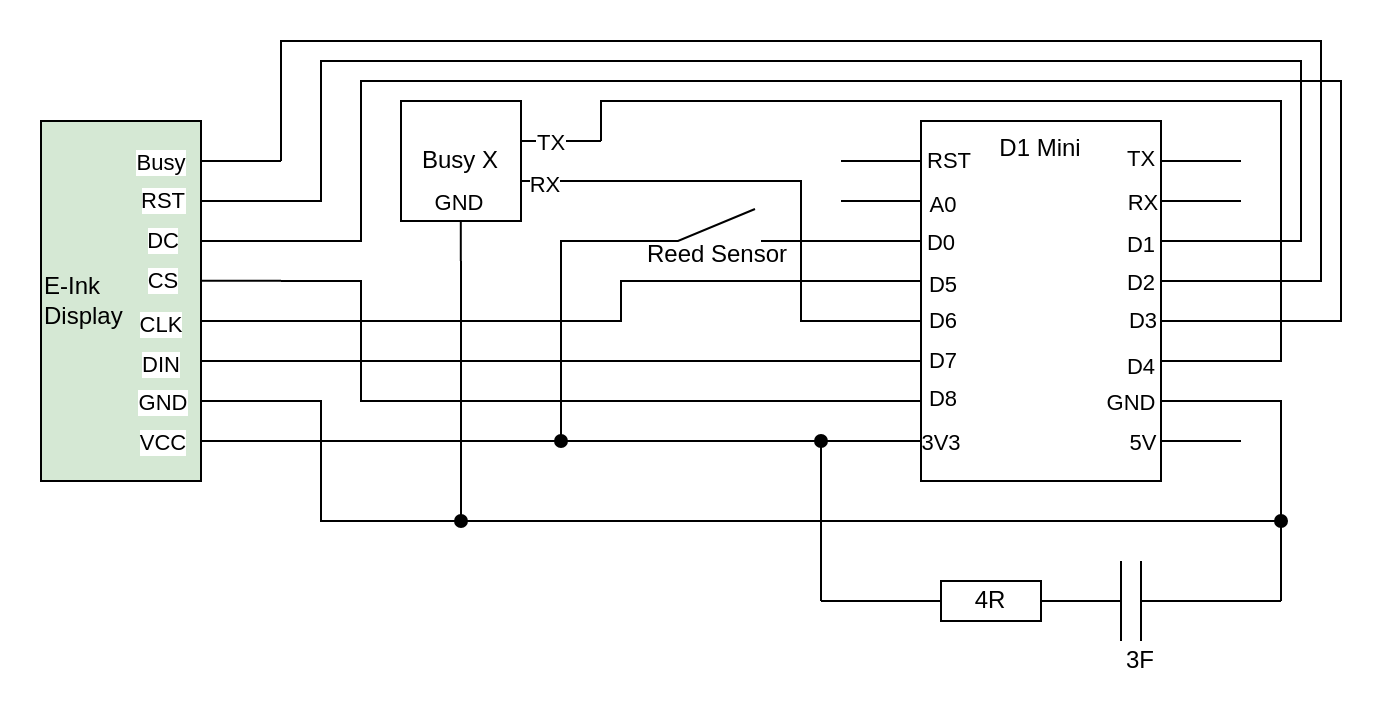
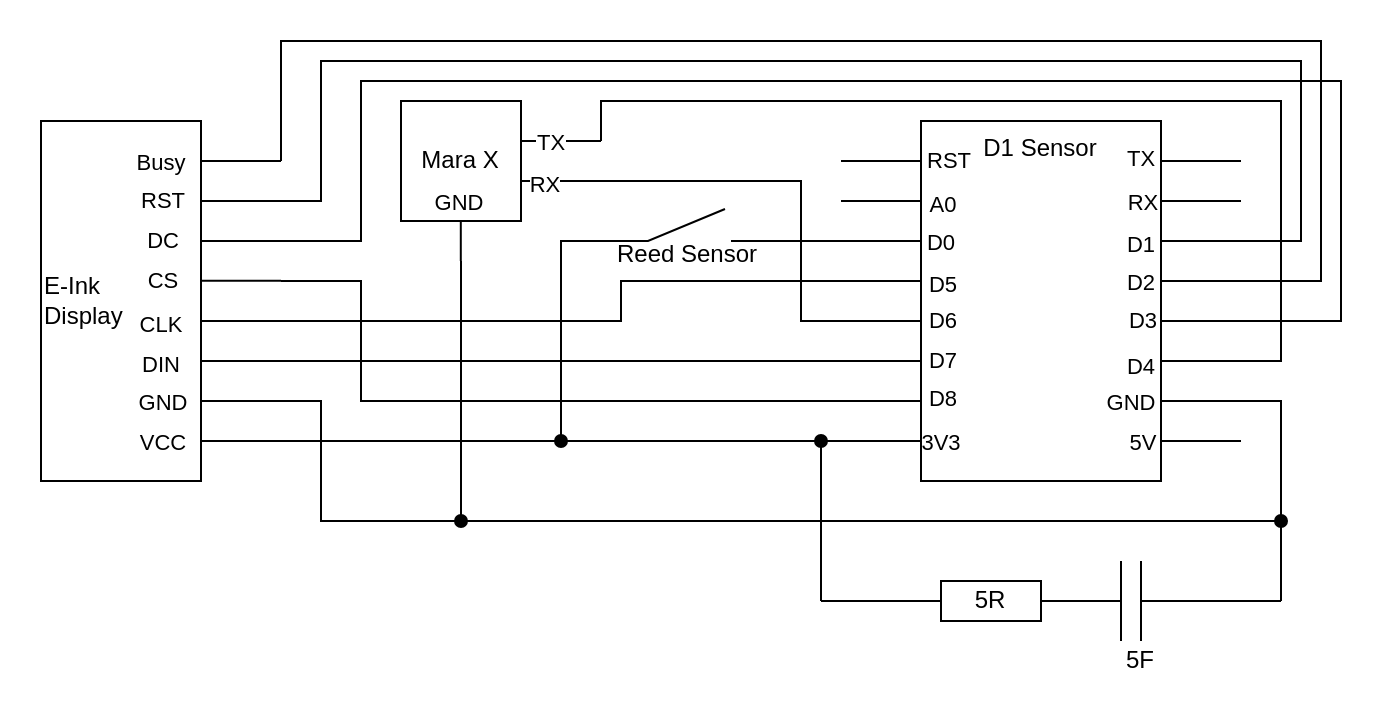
  <mxCell id="0" />
  <mxCell id="1" parent="0" />
- <mxCell id="2" value="E-Ink&lt;br&gt;Display" style="rounded=0;whiteSpace=wrap;html=1;align=left;fillColor=#d5e8d4;" parent="1" vertex="1"><mxGeometry x="20" y="60" width="80" height="180" as="geometry" /></mxCell>
- <mxCell id="3" value="D1 Mini&lt;br&gt;" style="rounded=0;whiteSpace=wrap;html=1;verticalAlign=top;" parent="1" vertex="1"><mxGeometry x="460" y="60" width="120" height="180" as="geometry" /></mxCell>
+ <mxCell id="2" value="E-Ink&lt;br&gt;Display" style="rounded=0;whiteSpace=wrap;html=1;align=left;" parent="1" vertex="1"><mxGeometry x="20" y="60" width="80" height="180" as="geometry" /></mxCell>
+ <mxCell id="3" value="D1 Sensor&lt;br&gt;" style="rounded=0;whiteSpace=wrap;html=1;verticalAlign=top;" parent="1" vertex="1"><mxGeometry x="460" y="60" width="120" height="180" as="geometry" /></mxCell>
  <mxCell id="4" value="" style="endArrow=none;html=1;endFill=0;" parent="1" edge="1"><mxGeometry width="50" height="50" relative="1" as="geometry"><mxPoint x="580" y="80" as="sourcePoint" /><mxPoint x="620" y="80" as="targetPoint" /></mxGeometry></mxCell>
  <mxCell id="5" value="TX" style="edgeLabel;html=1;align=center;verticalAlign=middle;resizable=0;points=[];" parent="4" vertex="1" connectable="0"><mxGeometry x="-0.74" y="2" relative="1" as="geometry"><mxPoint x="-15.2" as="offset" /></mxGeometry></mxCell>
  <mxCell id="6" value="" style="endArrow=none;html=1;endFill=0;" parent="1" edge="1"><mxGeometry width="50" height="50" relative="1" as="geometry"><mxPoint x="580" y="100" as="sourcePoint" /><mxPoint x="620" y="100" as="targetPoint" /></mxGeometry></mxCell>
  <mxCell id="7" value="RX" style="edgeLabel;html=1;align=center;verticalAlign=middle;resizable=0;points=[];" parent="6" vertex="1" connectable="0"><mxGeometry x="-0.56" relative="1" as="geometry"><mxPoint x="-18.8" as="offset" /></mxGeometry></mxCell>
  <mxCell id="8" value="" style="endArrow=none;html=1;endFill=0;" parent="1" edge="1"><mxGeometry width="50" height="50" relative="1" as="geometry"><mxPoint x="580" y="120" as="sourcePoint" /><mxPoint x="620" y="120" as="targetPoint" /></mxGeometry></mxCell>
  <mxCell id="9" value="D1" style="edgeLabel;html=1;align=center;verticalAlign=middle;resizable=0;points=[];" parent="8" vertex="1" connectable="0"><mxGeometry x="-0.64" y="-1" relative="1" as="geometry"><mxPoint x="-17.2" as="offset" /></mxGeometry></mxCell>
  <mxCell id="10" value="" style="endArrow=none;html=1;endFill=0;" parent="1" edge="1"><mxGeometry width="50" height="50" relative="1" as="geometry"><mxPoint x="580" y="140" as="sourcePoint" /><mxPoint x="620" y="140" as="targetPoint" /></mxGeometry></mxCell>
  <mxCell id="11" value="D2" style="edgeLabel;html=1;align=center;verticalAlign=middle;resizable=0;points=[];" parent="10" vertex="1" connectable="0"><mxGeometry x="-0.74" relative="1" as="geometry"><mxPoint x="-15.2" as="offset" /></mxGeometry></mxCell>
  <mxCell id="12" value="" style="endArrow=none;html=1;endFill=0;" parent="1" edge="1"><mxGeometry width="50" height="50" relative="1" as="geometry"><mxPoint x="580" y="160" as="sourcePoint" /><mxPoint x="620" y="160" as="targetPoint" /></mxGeometry></mxCell>
  <mxCell id="13" value="D3" style="edgeLabel;html=1;align=center;verticalAlign=middle;resizable=0;points=[];" parent="12" vertex="1" connectable="0"><mxGeometry x="-0.7" y="1" relative="1" as="geometry"><mxPoint x="-16" as="offset" /></mxGeometry></mxCell>
  <mxCell id="14" value="" style="endArrow=none;html=1;endFill=0;" parent="1" edge="1"><mxGeometry width="50" height="50" relative="1" as="geometry"><mxPoint x="580" y="180" as="sourcePoint" /><mxPoint x="620" y="180" as="targetPoint" /></mxGeometry></mxCell>
  <mxCell id="15" value="D4" style="edgeLabel;html=1;align=center;verticalAlign=middle;resizable=0;points=[];" parent="14" vertex="1" connectable="0"><mxGeometry x="-0.64" y="-2" relative="1" as="geometry"><mxPoint x="-17.2" as="offset" /></mxGeometry></mxCell>
  <mxCell id="16" value="" style="endArrow=none;html=1;endFill=0;" parent="1" edge="1"><mxGeometry width="50" height="50" relative="1" as="geometry"><mxPoint x="580" y="200" as="sourcePoint" /><mxPoint x="620" y="200" as="targetPoint" /></mxGeometry></mxCell>
  <mxCell id="17" value="GND" style="edgeLabel;html=1;align=center;verticalAlign=middle;resizable=0;points=[];" parent="16" vertex="1" connectable="0"><mxGeometry x="-0.64" y="1" relative="1" as="geometry"><mxPoint x="-22.2" y="1" as="offset" /></mxGeometry></mxCell>
  <mxCell id="18" value="" style="endArrow=none;html=1;endFill=0;" parent="1" edge="1"><mxGeometry width="50" height="50" relative="1" as="geometry"><mxPoint x="580" y="220" as="sourcePoint" /><mxPoint x="620" y="220" as="targetPoint" /></mxGeometry></mxCell>
  <mxCell id="19" value="5V" style="edgeLabel;html=1;align=center;verticalAlign=middle;resizable=0;points=[];" parent="18" vertex="1" connectable="0"><mxGeometry x="-0.52" relative="1" as="geometry"><mxPoint x="-19.6" as="offset" /></mxGeometry></mxCell>
  <mxCell id="20" value="" style="endArrow=none;html=1;endFill=0;" parent="1" edge="1"><mxGeometry width="50" height="50" relative="1" as="geometry"><mxPoint x="420" y="80" as="sourcePoint" /><mxPoint x="460" y="80" as="targetPoint" /></mxGeometry></mxCell>
  <mxCell id="21" value="RST" style="edgeLabel;html=1;align=center;verticalAlign=middle;resizable=0;points=[];" parent="20" vertex="1" connectable="0"><mxGeometry x="0.54" relative="1" as="geometry"><mxPoint x="22.2" y="-1" as="offset" /></mxGeometry></mxCell>
  <mxCell id="22" value="" style="endArrow=none;html=1;endFill=0;" parent="1" edge="1"><mxGeometry width="50" height="50" relative="1" as="geometry"><mxPoint x="420" y="100" as="sourcePoint" /><mxPoint x="460" y="100" as="targetPoint" /></mxGeometry></mxCell>
  <mxCell id="23" value="A0" style="edgeLabel;html=1;align=center;verticalAlign=middle;resizable=0;points=[];" parent="22" vertex="1" connectable="0"><mxGeometry x="0.5" y="-1" relative="1" as="geometry"><mxPoint x="20" as="offset" /></mxGeometry></mxCell>
  <mxCell id="24" value="" style="endArrow=none;html=1;endFill=0;" parent="1" edge="1"><mxGeometry width="50" height="50" relative="1" as="geometry"><mxPoint x="420" y="120" as="sourcePoint" /><mxPoint x="460" y="120" as="targetPoint" /></mxGeometry></mxCell>
  <mxCell id="25" value="D0" style="edgeLabel;html=1;align=center;verticalAlign=middle;resizable=0;points=[];" parent="24" vertex="1" connectable="0"><mxGeometry x="0.62" relative="1" as="geometry"><mxPoint x="17.6" as="offset" /></mxGeometry></mxCell>
  <mxCell id="26" value="" style="endArrow=none;html=1;endFill=0;" parent="1" edge="1"><mxGeometry width="50" height="50" relative="1" as="geometry"><mxPoint x="420" y="140" as="sourcePoint" /><mxPoint x="460" y="140" as="targetPoint" /></mxGeometry></mxCell>
  <mxCell id="27" value="D5" style="edgeLabel;html=1;align=center;verticalAlign=middle;resizable=0;points=[];" parent="26" vertex="1" connectable="0"><mxGeometry x="0.64" y="-1" relative="1" as="geometry"><mxPoint x="17.2" as="offset" /></mxGeometry></mxCell>
  <mxCell id="28" value="" style="endArrow=none;html=1;endFill=0;" parent="1" edge="1"><mxGeometry width="50" height="50" relative="1" as="geometry"><mxPoint x="420" y="160" as="sourcePoint" /><mxPoint x="460" y="160" as="targetPoint" /></mxGeometry></mxCell>
  <mxCell id="29" value="D6" style="edgeLabel;html=1;align=center;verticalAlign=middle;resizable=0;points=[];" parent="28" vertex="1" connectable="0"><mxGeometry x="0.58" y="1" relative="1" as="geometry"><mxPoint x="18.4" as="offset" /></mxGeometry></mxCell>
  <mxCell id="30" value="" style="endArrow=none;html=1;endFill=0;" parent="1" edge="1"><mxGeometry width="50" height="50" relative="1" as="geometry"><mxPoint x="420" y="180" as="sourcePoint" /><mxPoint x="460" y="180" as="targetPoint" /></mxGeometry></mxCell>
  <mxCell id="31" value="D7" style="edgeLabel;html=1;align=center;verticalAlign=middle;resizable=0;points=[];" parent="30" vertex="1" connectable="0"><mxGeometry x="0.48" y="1" relative="1" as="geometry"><mxPoint x="20.4" as="offset" /></mxGeometry></mxCell>
  <mxCell id="32" value="" style="endArrow=none;html=1;endFill=0;" parent="1" edge="1"><mxGeometry width="50" height="50" relative="1" as="geometry"><mxPoint x="420" y="200" as="sourcePoint" /><mxPoint x="460" y="200" as="targetPoint" /></mxGeometry></mxCell>
  <mxCell id="33" value="D8" style="edgeLabel;html=1;align=center;verticalAlign=middle;resizable=0;points=[];" parent="32" vertex="1" connectable="0"><mxGeometry x="0.5" y="2" relative="1" as="geometry"><mxPoint x="20" as="offset" /></mxGeometry></mxCell>
  <mxCell id="34" value="" style="endArrow=none;html=1;endFill=0;" parent="1" edge="1"><mxGeometry width="50" height="50" relative="1" as="geometry"><mxPoint x="420" y="220" as="sourcePoint" /><mxPoint x="460" y="220" as="targetPoint" /></mxGeometry></mxCell>
  <mxCell id="35" value="3V3" style="edgeLabel;html=1;align=center;verticalAlign=middle;resizable=0;points=[];" parent="34" vertex="1" connectable="0"><mxGeometry x="0.52" relative="1" as="geometry"><mxPoint x="19.6" as="offset" /></mxGeometry></mxCell>
  <mxCell id="36" value="" style="endArrow=none;html=1;endFill=0;" parent="1" edge="1"><mxGeometry width="50" height="50" relative="1" as="geometry"><mxPoint x="100" y="80" as="sourcePoint" /><mxPoint x="140" y="80" as="targetPoint" /></mxGeometry></mxCell>
  <mxCell id="37" value="Busy" style="edgeLabel;html=1;align=center;verticalAlign=middle;resizable=0;points=[];" parent="36" vertex="1" connectable="0"><mxGeometry x="0.46" relative="1" as="geometry"><mxPoint x="-49.14" as="offset" /></mxGeometry></mxCell>
  <mxCell id="38" value="" style="endArrow=none;html=1;endFill=0;" parent="1" edge="1"><mxGeometry width="50" height="50" relative="1" as="geometry"><mxPoint x="100" y="100" as="sourcePoint" /><mxPoint x="140" y="100" as="targetPoint" /></mxGeometry></mxCell>
  <mxCell id="39" value="RST" style="edgeLabel;html=1;align=center;verticalAlign=middle;resizable=0;points=[];" parent="38" vertex="1" connectable="0"><mxGeometry x="0.58" y="1" relative="1" as="geometry"><mxPoint x="-51.43" as="offset" /></mxGeometry></mxCell>
  <mxCell id="40" value="" style="endArrow=none;html=1;endFill=0;" parent="1" edge="1"><mxGeometry width="50" height="50" relative="1" as="geometry"><mxPoint x="100" y="120" as="sourcePoint" /><mxPoint x="140" y="120" as="targetPoint" /></mxGeometry></mxCell>
  <mxCell id="41" value="DC" style="edgeLabel;html=1;align=center;verticalAlign=middle;resizable=0;points=[];" parent="40" vertex="1" connectable="0"><mxGeometry x="0.48" y="1" relative="1" as="geometry"><mxPoint x="-49.71" as="offset" /></mxGeometry></mxCell>
  <mxCell id="42" value="" style="endArrow=none;html=1;endFill=0;" parent="1" edge="1"><mxGeometry width="50" height="50" relative="1" as="geometry"><mxPoint x="100" y="139.86" as="sourcePoint" /><mxPoint x="140" y="139.86" as="targetPoint" /></mxGeometry></mxCell>
  <mxCell id="43" value="CS" style="edgeLabel;html=1;align=center;verticalAlign=middle;resizable=0;points=[];" parent="42" vertex="1" connectable="0"><mxGeometry x="0.58" relative="1" as="geometry"><mxPoint x="-51.43" as="offset" /></mxGeometry></mxCell>
  <mxCell id="44" value="" style="endArrow=none;html=1;endFill=0;" parent="1" edge="1"><mxGeometry width="50" height="50" relative="1" as="geometry"><mxPoint x="100" y="160" as="sourcePoint" /><mxPoint x="140" y="160" as="targetPoint" /></mxGeometry></mxCell>
  <mxCell id="45" value="CLK" style="edgeLabel;html=1;align=center;verticalAlign=middle;resizable=0;points=[];" parent="44" vertex="1" connectable="0"><mxGeometry x="0.66" y="-1" relative="1" as="geometry"><mxPoint x="-53.14" as="offset" /></mxGeometry></mxCell>
  <mxCell id="46" value="" style="endArrow=none;html=1;endFill=0;" parent="1" edge="1"><mxGeometry width="50" height="50" relative="1" as="geometry"><mxPoint x="100" y="180" as="sourcePoint" /><mxPoint x="140" y="180" as="targetPoint" /></mxGeometry></mxCell>
  <mxCell id="47" value="DIN" style="edgeLabel;html=1;align=center;verticalAlign=middle;resizable=0;points=[];" parent="46" vertex="1" connectable="0"><mxGeometry x="0.7" y="-1" relative="1" as="geometry"><mxPoint x="-54.29" as="offset" /></mxGeometry></mxCell>
  <mxCell id="48" value="" style="endArrow=none;html=1;endFill=0;" parent="1" edge="1"><mxGeometry width="50" height="50" relative="1" as="geometry"><mxPoint x="100" y="200" as="sourcePoint" /><mxPoint x="140" y="200" as="targetPoint" /></mxGeometry></mxCell>
  <mxCell id="49" value="GND" style="edgeLabel;html=1;align=center;verticalAlign=middle;resizable=0;points=[];" parent="48" vertex="1" connectable="0"><mxGeometry x="0.64" relative="1" as="geometry"><mxPoint x="-52.57" as="offset" /></mxGeometry></mxCell>
  <mxCell id="50" value="" style="endArrow=none;html=1;endFill=0;" parent="1" edge="1"><mxGeometry width="50" height="50" relative="1" as="geometry"><mxPoint x="100" y="220" as="sourcePoint" /><mxPoint x="140" y="220" as="targetPoint" /></mxGeometry></mxCell>
  <mxCell id="51" value="VCC" style="edgeLabel;html=1;align=center;verticalAlign=middle;resizable=0;points=[];" parent="50" vertex="1" connectable="0"><mxGeometry x="0.64" relative="1" as="geometry"><mxPoint x="-52.57" as="offset" /></mxGeometry></mxCell>
  <mxCell id="52" value="" style="endArrow=none;html=1;endFill=0;" parent="1" edge="1"><mxGeometry width="50" height="50" relative="1" as="geometry"><mxPoint x="140" y="220" as="sourcePoint" /><mxPoint x="420" y="220" as="targetPoint" /></mxGeometry></mxCell>
  <mxCell id="53" value="" style="endArrow=none;html=1;rounded=0;endFill=0;" parent="1" edge="1"><mxGeometry width="50" height="50" relative="1" as="geometry"><mxPoint x="140" y="200" as="sourcePoint" /><mxPoint x="620" y="200" as="targetPoint" /><Array as="points"><mxPoint x="160" y="200" /><mxPoint x="160" y="260" /><mxPoint x="640" y="260" /><mxPoint x="640" y="200" /></Array></mxGeometry></mxCell>
  <mxCell id="54" value="" style="endArrow=none;html=1;endFill=0;" parent="1" edge="1"><mxGeometry width="50" height="50" relative="1" as="geometry"><mxPoint x="140" y="180" as="sourcePoint" /><mxPoint x="420" y="180" as="targetPoint" /></mxGeometry></mxCell>
  <mxCell id="55" value="" style="endArrow=none;html=1;rounded=0;endFill=0;" parent="1" edge="1"><mxGeometry width="50" height="50" relative="1" as="geometry"><mxPoint x="140" y="160" as="sourcePoint" /><mxPoint x="420" y="140" as="targetPoint" /><Array as="points"><mxPoint x="310" y="160" /><mxPoint x="310" y="140" /></Array></mxGeometry></mxCell>
  <mxCell id="56" value="" style="endArrow=none;html=1;rounded=0;endFill=0;" parent="1" edge="1"><mxGeometry width="50" height="50" relative="1" as="geometry"><mxPoint x="140" y="140" as="sourcePoint" /><mxPoint x="420" y="200" as="targetPoint" /><Array as="points"><mxPoint x="180" y="140" /><mxPoint x="180" y="200" /></Array></mxGeometry></mxCell>
  <mxCell id="57" value="" style="endArrow=none;html=1;rounded=0;endFill=0;" parent="1" edge="1"><mxGeometry width="50" height="50" relative="1" as="geometry"><mxPoint x="140" y="120" as="sourcePoint" /><mxPoint x="620" y="160" as="targetPoint" /><Array as="points"><mxPoint x="180" y="120" /><mxPoint x="180" y="40" /><mxPoint x="670" y="40" /><mxPoint x="670" y="160" /></Array></mxGeometry></mxCell>
  <mxCell id="58" value="" style="endArrow=none;html=1;rounded=0;endFill=0;" parent="1" edge="1"><mxGeometry width="50" height="50" relative="1" as="geometry"><mxPoint x="140" y="100" as="sourcePoint" /><mxPoint x="620" y="120" as="targetPoint" /><Array as="points"><mxPoint x="160" y="100" /><mxPoint x="160" y="30" /><mxPoint x="650" y="30" /><mxPoint x="650" y="120" /></Array></mxGeometry></mxCell>
  <mxCell id="59" value="" style="endArrow=none;html=1;rounded=0;endFill=0;" parent="1" edge="1"><mxGeometry width="50" height="50" relative="1" as="geometry"><mxPoint x="140" y="80" as="sourcePoint" /><mxPoint x="620" y="140" as="targetPoint" /><Array as="points"><mxPoint x="140" y="20" /><mxPoint x="660" y="20" /><mxPoint x="660" y="140" /></Array></mxGeometry></mxCell>
- <mxCell id="60" value="Reed Sensor" style="pointerEvents=1;verticalLabelPosition=bottom;shadow=0;dashed=0;align=center;html=1;verticalAlign=bottom;shape=mxgraph.electrical.electro-mechanical.make_contact;" parent="1" vertex="1"><mxGeometry x="320" y="104" width="75" height="16" as="geometry" /></mxCell>
+ <mxCell id="60" value="Reed Sensor" style="pointerEvents=1;verticalLabelPosition=bottom;shadow=0;dashed=0;align=center;html=1;verticalAlign=bottom;shape=mxgraph.electrical.electro-mechanical.make_contact;" parent="1" vertex="1"><mxGeometry x="305" y="104" width="75" height="16" as="geometry" /></mxCell>
  <mxCell id="61" value="" style="endArrow=none;html=1;exitX=1;exitY=1;exitDx=0;exitDy=0;exitPerimeter=0;endFill=0;" parent="1" source="60" edge="1"><mxGeometry width="50" height="50" relative="1" as="geometry"><mxPoint x="340" y="120" as="sourcePoint" /><mxPoint x="420" y="120" as="targetPoint" /></mxGeometry></mxCell>
  <mxCell id="62" value="" style="endArrow=none;html=1;entryX=0;entryY=1;entryDx=0;entryDy=0;entryPerimeter=0;rounded=0;endFill=0;startArrow=oval;startFill=1;" parent="1" target="60" edge="1"><mxGeometry width="50" height="50" relative="1" as="geometry"><mxPoint x="280" y="220" as="sourcePoint" /><mxPoint x="420" y="100" as="targetPoint" /><Array as="points"><mxPoint x="280" y="120" /></Array></mxGeometry></mxCell>
- <mxCell id="63" value="Busy X" style="rounded=0;whiteSpace=wrap;html=1;" parent="1" vertex="1"><mxGeometry x="200" y="50" width="60" height="60" as="geometry" /></mxCell>
+ <mxCell id="63" value="Mara X" style="rounded=0;whiteSpace=wrap;html=1;" parent="1" vertex="1"><mxGeometry x="200" y="50" width="60" height="60" as="geometry" /></mxCell>
  <mxCell id="64" value="" style="endArrow=none;html=1;strokeColor=#000000;endFill=0;" parent="1" edge="1"><mxGeometry width="50" height="50" relative="1" as="geometry"><mxPoint x="260" y="70" as="sourcePoint" /><mxPoint x="300" y="70" as="targetPoint" /></mxGeometry></mxCell>
  <mxCell id="65" value="TX" style="edgeLabel;html=1;align=center;verticalAlign=middle;resizable=0;points=[];" parent="64" vertex="1" connectable="0"><mxGeometry x="-0.3" relative="1" as="geometry"><mxPoint as="offset" /></mxGeometry></mxCell>
  <mxCell id="66" value="" style="endArrow=none;html=1;strokeColor=#000000;endFill=0;" parent="1" edge="1"><mxGeometry width="50" height="50" relative="1" as="geometry"><mxPoint x="260" y="90" as="sourcePoint" /><mxPoint x="300" y="90" as="targetPoint" /></mxGeometry></mxCell>
  <mxCell id="67" value="RX" style="edgeLabel;html=1;align=center;verticalAlign=middle;resizable=0;points=[];" parent="66" vertex="1" connectable="0"><mxGeometry x="-0.443" y="-1" relative="1" as="geometry"><mxPoint as="offset" /></mxGeometry></mxCell>
  <mxCell id="68" value="" style="endArrow=none;html=1;strokeColor=#000000;endFill=0;" parent="1" edge="1"><mxGeometry width="50" height="50" relative="1" as="geometry"><mxPoint x="229.9" y="110" as="sourcePoint" /><mxPoint x="229.9" y="130" as="targetPoint" /></mxGeometry></mxCell>
  <mxCell id="69" value="GND" style="edgeLabel;html=1;align=center;verticalAlign=middle;resizable=0;points=[];" parent="68" vertex="1" connectable="0"><mxGeometry x="0.433" y="-1" relative="1" as="geometry"><mxPoint y="-23.29" as="offset" /></mxGeometry></mxCell>
  <mxCell id="70" value="" style="endArrow=oval;html=1;strokeColor=#000000;endFill=1;" parent="1" edge="1"><mxGeometry width="50" height="50" relative="1" as="geometry"><mxPoint x="230" y="130" as="sourcePoint" /><mxPoint x="230" y="260" as="targetPoint" /></mxGeometry></mxCell>
  <mxCell id="71" value="" style="endArrow=none;html=1;strokeColor=#000000;rounded=0;endFill=0;" parent="1" edge="1"><mxGeometry width="50" height="50" relative="1" as="geometry"><mxPoint x="300" y="70" as="sourcePoint" /><mxPoint x="620" y="180" as="targetPoint" /><Array as="points"><mxPoint x="300" y="50" /><mxPoint x="640" y="50" /><mxPoint x="640" y="180" /></Array></mxGeometry></mxCell>
  <mxCell id="72" value="" style="endArrow=none;html=1;strokeColor=#000000;rounded=0;endFill=0;" parent="1" edge="1"><mxGeometry width="50" height="50" relative="1" as="geometry"><mxPoint x="300" y="90" as="sourcePoint" /><mxPoint x="420" y="160" as="targetPoint" /><Array as="points"><mxPoint x="400" y="90" /><mxPoint x="400" y="160" /></Array></mxGeometry></mxCell>
  <mxCell id="73" value="" style="endArrow=oval;html=1;endFill=1;" edge="1" parent="1"><mxGeometry width="50" height="50" relative="1" as="geometry"><mxPoint x="410" y="300" as="sourcePoint" /><mxPoint x="410" y="220" as="targetPoint" /></mxGeometry></mxCell>
  <mxCell id="74" value="" style="endArrow=none;html=1;" edge="1" parent="1" target="75"><mxGeometry width="50" height="50" relative="1" as="geometry"><mxPoint x="410" y="300" as="sourcePoint" /><mxPoint x="430" y="340" as="targetPoint" /></mxGeometry></mxCell>
- <mxCell id="75" value="4R" style="rounded=0;whiteSpace=wrap;html=1;" vertex="1" parent="1"><mxGeometry x="470" y="290" width="50" height="20" as="geometry" /></mxCell>
+ <mxCell id="75" value="5R" style="rounded=0;whiteSpace=wrap;html=1;" vertex="1" parent="1"><mxGeometry x="470" y="290" width="50" height="20" as="geometry" /></mxCell>
  <mxCell id="76" value="" style="endArrow=none;html=1;entryX=1;entryY=0.5;entryDx=0;entryDy=0;" edge="1" parent="1" target="75"><mxGeometry width="50" height="50" relative="1" as="geometry"><mxPoint x="560" y="300" as="sourcePoint" /><mxPoint x="430" y="340" as="targetPoint" /></mxGeometry></mxCell>
  <mxCell id="77" value="" style="endArrow=none;html=1;" edge="1" parent="1"><mxGeometry width="50" height="50" relative="1" as="geometry"><mxPoint x="560" y="320" as="sourcePoint" /><mxPoint x="560" y="280" as="targetPoint" /></mxGeometry></mxCell>
  <mxCell id="78" value="" style="endArrow=none;html=1;" edge="1" parent="1"><mxGeometry width="50" height="50" relative="1" as="geometry"><mxPoint x="570" y="320" as="sourcePoint" /><mxPoint x="570" y="280" as="targetPoint" /></mxGeometry></mxCell>
  <mxCell id="79" value="" style="endArrow=none;html=1;" edge="1" parent="1"><mxGeometry width="50" height="50" relative="1" as="geometry"><mxPoint x="570" y="300" as="sourcePoint" /><mxPoint x="640" y="300" as="targetPoint" /></mxGeometry></mxCell>
  <mxCell id="80" value="" style="endArrow=oval;html=1;endFill=1;" edge="1" parent="1"><mxGeometry width="50" height="50" relative="1" as="geometry"><mxPoint x="640" y="300" as="sourcePoint" /><mxPoint x="640" y="260" as="targetPoint" /></mxGeometry></mxCell>
- <mxCell id="81" value="3F" style="text;html=1;strokeColor=none;fillColor=none;align=center;verticalAlign=middle;whiteSpace=wrap;rounded=0;" vertex="1" parent="1"><mxGeometry x="550" y="320" width="40" height="20" as="geometry" /></mxCell>
+ <mxCell id="81" value="5F" style="text;html=1;strokeColor=none;fillColor=none;align=center;verticalAlign=middle;whiteSpace=wrap;rounded=0;" vertex="1" parent="1"><mxGeometry x="550" y="320" width="40" height="20" as="geometry" /></mxCell>
